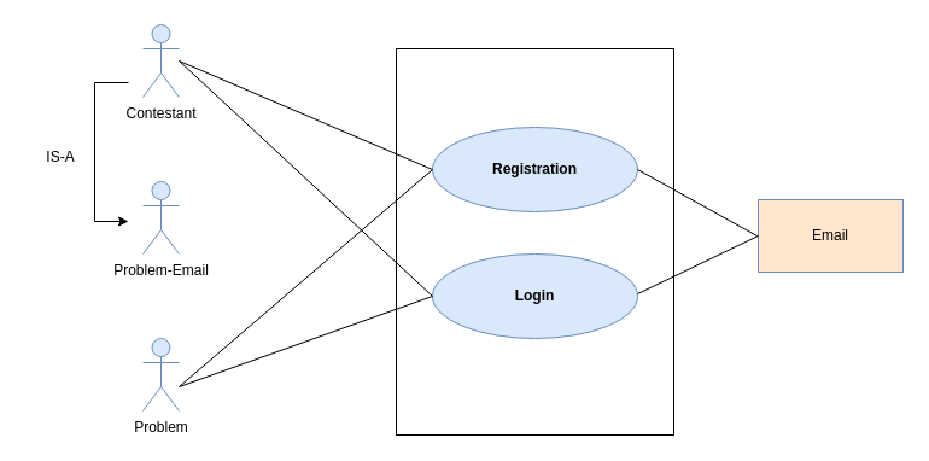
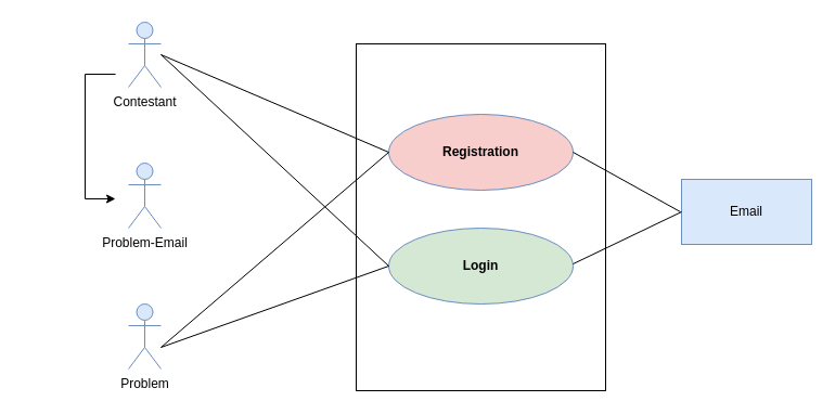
  <mxCell id="0" />
  <mxCell id="1" parent="0" />
  <mxCell id="2" value="" style="rounded=0;whiteSpace=wrap;html=1;" parent="1" vertex="1"><mxGeometry x="328" y="40" width="230" height="320" as="geometry" /></mxCell>
- <mxCell id="3" value="&lt;b&gt;Registration&lt;/b&gt;" style="ellipse;whiteSpace=wrap;html=1;fillColor=#dae8fc;strokeColor=#6c8ebf;" parent="1" vertex="1"><mxGeometry x="358" y="105" width="170" height="70" as="geometry" /></mxCell>
- <mxCell id="4" value="&lt;b&gt;Login&lt;/b&gt;" style="ellipse;whiteSpace=wrap;html=1;fillColor=#dae8fc;strokeColor=#6c8ebf;" parent="1" vertex="1"><mxGeometry x="358" y="210" width="170" height="70" as="geometry" /></mxCell>
+ <mxCell id="3" value="&lt;b&gt;Registration&lt;/b&gt;" style="ellipse;whiteSpace=wrap;html=1;fillColor=#f8cecc;strokeColor=#6c8ebf;" parent="1" vertex="1"><mxGeometry x="358" y="105" width="170" height="70" as="geometry" /></mxCell>
+ <mxCell id="4" value="&lt;b&gt;Login&lt;/b&gt;" style="ellipse;whiteSpace=wrap;html=1;fillColor=#d5e8d4;strokeColor=#6c8ebf;" parent="1" vertex="1"><mxGeometry x="358" y="210" width="170" height="70" as="geometry" /></mxCell>
  <mxCell id="5" value="Contestant" style="shape=umlActor;verticalLabelPosition=bottom;verticalAlign=top;html=1;outlineConnect=0;fillColor=#dae8fc;strokeColor=#6c8ebf;" parent="1" vertex="1"><mxGeometry x="118" y="20" width="30" height="60" as="geometry" /></mxCell>
  <mxCell id="6" value="Problem-Email" style="shape=umlActor;verticalLabelPosition=bottom;verticalAlign=top;html=1;outlineConnect=0;fillColor=#dae8fc;strokeColor=#6c8ebf;" parent="1" vertex="1"><mxGeometry x="118" y="150" width="30" height="60" as="geometry" /></mxCell>
  <mxCell id="7" value="Problem" style="shape=umlActor;verticalLabelPosition=bottom;verticalAlign=top;html=1;outlineConnect=0;fillColor=#dae8fc;strokeColor=#6c8ebf;" parent="1" vertex="1"><mxGeometry x="118" y="280" width="30" height="60" as="geometry" /></mxCell>
  <mxCell id="8" value="" style="endArrow=none;html=1;rounded=0;entryX=0;entryY=0.5;entryDx=0;entryDy=0;" parent="1" target="3" edge="1"><mxGeometry width="50" height="50" relative="1" as="geometry"><mxPoint x="148" y="50" as="sourcePoint" /><mxPoint x="208" y="20" as="targetPoint" /></mxGeometry></mxCell>
  <mxCell id="9" value="" style="endArrow=none;html=1;rounded=0;entryX=0;entryY=0.5;entryDx=0;entryDy=0;" parent="1" target="4" edge="1"><mxGeometry width="50" height="50" relative="1" as="geometry"><mxPoint x="148" y="50" as="sourcePoint" /><mxPoint x="368" y="115" as="targetPoint" /></mxGeometry></mxCell>
  <mxCell id="10" value="" style="endArrow=none;html=1;rounded=0;entryX=0;entryY=0.5;entryDx=0;entryDy=0;" parent="1" target="3" edge="1"><mxGeometry width="50" height="50" relative="1" as="geometry"><mxPoint x="148" y="320" as="sourcePoint" /><mxPoint x="198" y="270" as="targetPoint" /></mxGeometry></mxCell>
  <mxCell id="11" value="" style="endArrow=none;html=1;rounded=0;entryX=0;entryY=0.5;entryDx=0;entryDy=0;" parent="1" target="4" edge="1"><mxGeometry width="50" height="50" relative="1" as="geometry"><mxPoint x="148" y="320" as="sourcePoint" /><mxPoint x="358" y="200" as="targetPoint" /></mxGeometry></mxCell>
- <mxCell id="12" value="Email" style="rounded=0;whiteSpace=wrap;html=1;fillColor=#ffe6cc;strokeColor=#6c8ebf;" parent="1" vertex="1"><mxGeometry x="628" y="165" width="120" height="60" as="geometry" /></mxCell>
+ <mxCell id="12" value="Email" style="rounded=0;whiteSpace=wrap;html=1;fillColor=#dae8fc;strokeColor=#6c8ebf;" parent="1" vertex="1"><mxGeometry x="628" y="165" width="120" height="60" as="geometry" /></mxCell>
  <mxCell id="13" value="" style="endArrow=none;html=1;rounded=0;exitX=1;exitY=0.5;exitDx=0;exitDy=0;" parent="1" edge="1" source="3"><mxGeometry width="50" height="50" relative="1" as="geometry"><mxPoint x="529" y="108" as="sourcePoint" /><mxPoint x="627" y="195" as="targetPoint" /></mxGeometry></mxCell>
  <mxCell id="14" value="" style="edgeStyle=orthogonalEdgeStyle;rounded=0;orthogonalLoop=1;jettySize=auto;html=1;" parent="1" edge="1"><mxGeometry relative="1" as="geometry"><Array as="points"><mxPoint x="78" y="68" /><mxPoint x="78" y="183" /></Array><mxPoint x="106" y="68" as="sourcePoint" /><mxPoint x="106" y="183" as="targetPoint" /></mxGeometry></mxCell>
- <mxCell id="15" value="IS-A" style="text;html=1;align=center;verticalAlign=middle;whiteSpace=wrap;rounded=0;" parent="1" vertex="1"><mxGeometry x="20" y="115" width="60" height="30" as="geometry" /></mxCell>
  <mxCell id="16" value="" style="endArrow=none;html=1;rounded=0;" edge="1" parent="1"><mxGeometry width="50" height="50" relative="1" as="geometry"><mxPoint x="528" y="243" as="sourcePoint" /><mxPoint x="628" y="195" as="targetPoint" /></mxGeometry></mxCell>
